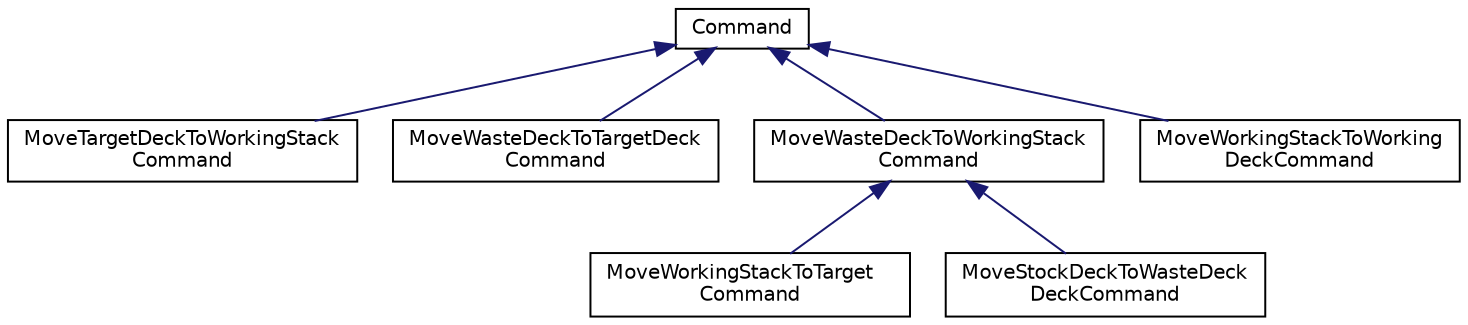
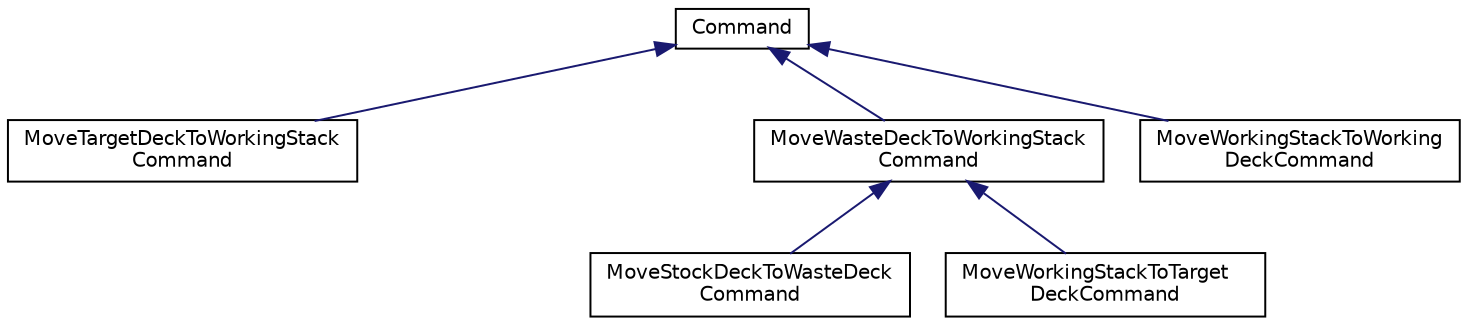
  digraph {
    rankdir=TB
    node [color=black fillcolor=white fontname=Helvetica fontsize=10 shape=record style=filled]
    edge [color=midnightblue dir=back fontname=Helvetica fontsize=10 labelfontname=Helvetica labelfontsize=10 style=solid]
    n1 [height=0.2 label=Command width=0.4]
    n2 [height=0.2 label="MoveTargetDeckToWorkingStack\lCommand" width=0.4]
-   n3 [height=0.2 label="MoveWasteDeckToTargetDeck\lCommand" width=0.4]
    n4 [height=0.2 label="MoveWasteDeckToWorkingStack\lCommand" width=0.4]
    n5 [height=0.2 label="MoveWorkingStackToWorking\lDeckCommand" width=0.4]
-   n6 [height=0.2 label="MoveWorkingStackToTarget\lCommand" width=0.4]
-   n7 [height=0.2 label="MoveStockDeckToWasteDeck\lDeckCommand" width=0.4]
+   n6 [height=0.2 label="MoveStockDeckToWasteDeck\lCommand" width=0.4]
+   n7 [height=0.2 label="MoveWorkingStackToTarget\lDeckCommand" width=0.4]
    n1 -> n2
-   n1 -> n3
    n1 -> n4
    n1 -> n5
    n4 -> n6
    n4 -> n7
  }
